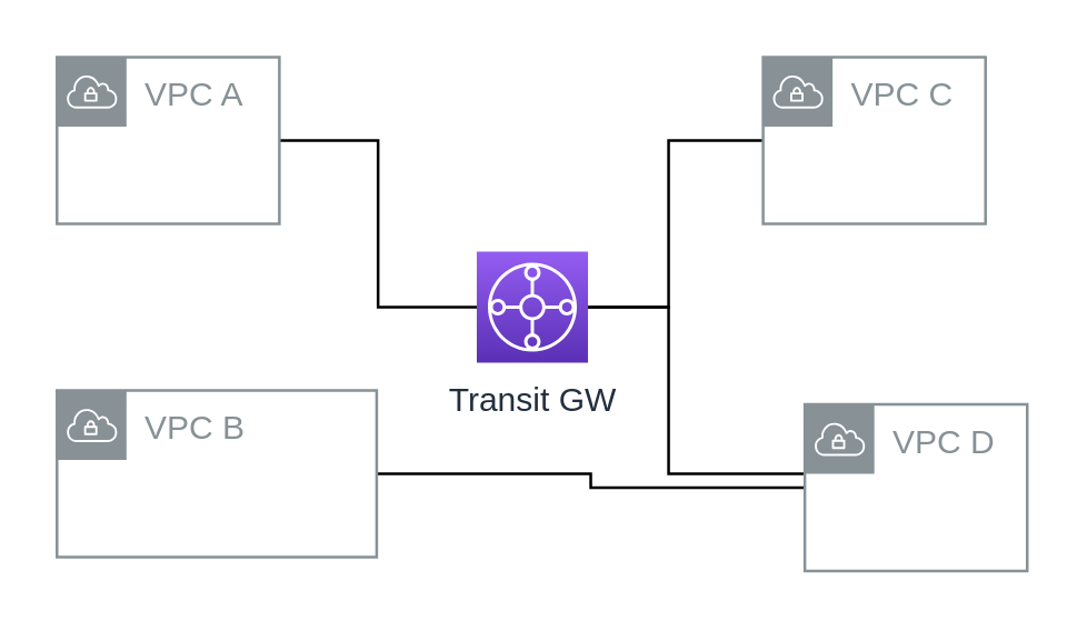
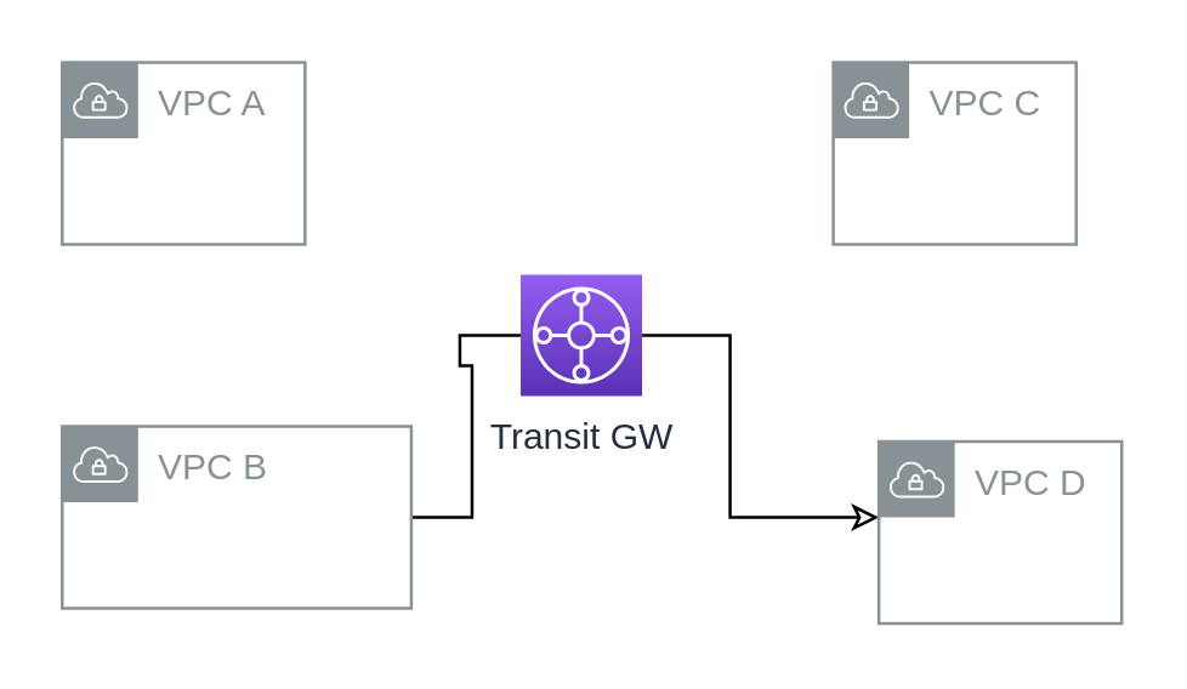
  <mxCell id="0" />
  <mxCell id="1" parent="0" />
- <mxCell id="2" style="edgeStyle=orthogonalEdgeStyle;rounded=0;orthogonalLoop=1;jettySize=auto;html=1;endArrow=none;endFill=0;" edge="1" parent="1" source="4" target="9"><mxGeometry relative="1" as="geometry"><Array as="points"><mxPoint x="240" y="110" /><mxPoint x="240" y="50" /></Array></mxGeometry></mxCell>
- <mxCell id="3" style="edgeStyle=orthogonalEdgeStyle;rounded=0;orthogonalLoop=1;jettySize=auto;html=1;endArrow=none;endFill=0;" edge="1" parent="1" source="4" target="10"><mxGeometry relative="1" as="geometry"><Array as="points"><mxPoint x="240" y="110" /><mxPoint x="240" y="170" /></Array></mxGeometry></mxCell>
+ <mxCell id="3" style="edgeStyle=orthogonalEdgeStyle;rounded=0;orthogonalLoop=1;jettySize=auto;html=1;endArrow=classic;endFill=0;" edge="1" parent="1" source="4" target="10"><mxGeometry relative="1" as="geometry"><Array as="points"><mxPoint x="240" y="110" /><mxPoint x="240" y="170" /></Array></mxGeometry></mxCell>
  <mxCell id="4" value="Transit GW" style="sketch=0;points=[[0,0,0],[0.25,0,0],[0.5,0,0],[0.75,0,0],[1,0,0],[0,1,0],[0.25,1,0],[0.5,1,0],[0.75,1,0],[1,1,0],[0,0.25,0],[0,0.5,0],[0,0.75,0],[1,0.25,0],[1,0.5,0],[1,0.75,0]];outlineConnect=0;fontColor=#232F3E;gradientColor=#945DF2;gradientDirection=north;fillColor=#5A30B5;strokeColor=#ffffff;dashed=0;verticalLabelPosition=bottom;verticalAlign=top;align=center;html=1;fontSize=12;fontStyle=0;aspect=fixed;shape=mxgraph.aws4.resourceIcon;resIcon=mxgraph.aws4.transit_gateway;" vertex="1" parent="1"><mxGeometry x="171" y="90" width="40" height="40" as="geometry" /></mxCell>
- <mxCell id="5" style="edgeStyle=orthogonalEdgeStyle;rounded=0;orthogonalLoop=1;jettySize=auto;html=1;entryX=0;entryY=0.5;entryDx=0;entryDy=0;entryPerimeter=0;endArrow=none;endFill=0;" edge="1" parent="1" source="6" target="4"><mxGeometry relative="1" as="geometry" /></mxCell>
  <mxCell id="6" value="VPC A" style="sketch=0;outlineConnect=0;gradientColor=none;html=1;whiteSpace=wrap;fontSize=12;fontStyle=0;shape=mxgraph.aws4.group;grIcon=mxgraph.aws4.group_vpc;strokeColor=#879196;fillColor=none;verticalAlign=top;align=left;spacingLeft=30;fontColor=#879196;dashed=0;" vertex="1" parent="1"><mxGeometry x="20" y="20" width="80" height="60" as="geometry" /></mxCell>
- <mxCell id="7" style="edgeStyle=orthogonalEdgeStyle;rounded=0;orthogonalLoop=1;jettySize=auto;html=1;endArrow=none;endFill=0;" edge="1" parent="1" source="8" target="10"><mxGeometry relative="1" as="geometry" /></mxCell>
+ <mxCell id="7" style="edgeStyle=orthogonalEdgeStyle;rounded=0;orthogonalLoop=1;jettySize=auto;html=1;entryX=0;entryY=0.5;entryDx=0;entryDy=0;entryPerimeter=0;endArrow=none;endFill=0;" edge="1" parent="1" source="8" target="4"><mxGeometry relative="1" as="geometry" /></mxCell>
  <mxCell id="8" value="VPC B" style="sketch=0;outlineConnect=0;gradientColor=none;html=1;whiteSpace=wrap;fontSize=12;fontStyle=0;shape=mxgraph.aws4.group;grIcon=mxgraph.aws4.group_vpc;strokeColor=#879196;fillColor=none;verticalAlign=top;align=left;spacingLeft=30;fontColor=#879196;dashed=0;" vertex="1" parent="1"><mxGeometry x="20" y="140" width="115" height="60" as="geometry" /></mxCell>
  <mxCell id="9" value="VPC C" style="sketch=0;outlineConnect=0;gradientColor=none;html=1;whiteSpace=wrap;fontSize=12;fontStyle=0;shape=mxgraph.aws4.group;grIcon=mxgraph.aws4.group_vpc;strokeColor=#879196;fillColor=none;verticalAlign=top;align=left;spacingLeft=30;fontColor=#879196;dashed=0;" vertex="1" parent="1"><mxGeometry x="274" y="20" width="80" height="60" as="geometry" /></mxCell>
  <mxCell id="10" value="VPC D" style="sketch=0;outlineConnect=0;gradientColor=none;html=1;whiteSpace=wrap;fontSize=12;fontStyle=0;shape=mxgraph.aws4.group;grIcon=mxgraph.aws4.group_vpc;strokeColor=#879196;fillColor=none;verticalAlign=top;align=left;spacingLeft=30;fontColor=#879196;dashed=0;" vertex="1" parent="1"><mxGeometry x="289" y="145" width="80" height="60" as="geometry" /></mxCell>
